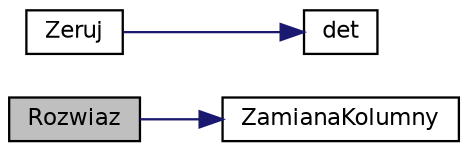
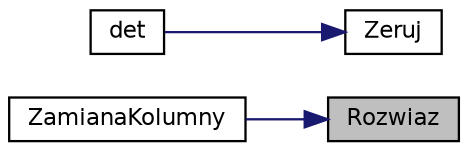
  digraph {
    rankdir=LR
    node [color=black fillcolor=white fontname=Helvetica fontsize=10 shape=record style=filled]
    edge [color=midnightblue fontname=Helvetica fontsize=10 labelfontname=Helvetica labelfontsize=10 style=solid]
    n1 [fillcolor=grey75 fontcolor=black height=0.2 label=Rozwiaz width=0.4]
    n2 [height=0.2 label=ZamianaKolumny width=0.4]
    n3 [height=0.2 label=det width=0.4]
    n4 [height=0.2 label=Zeruj width=0.4]
-   n1 -> n2
-   n4 -> n3
+   n2 -> n1
+   n3 -> n4
  }
